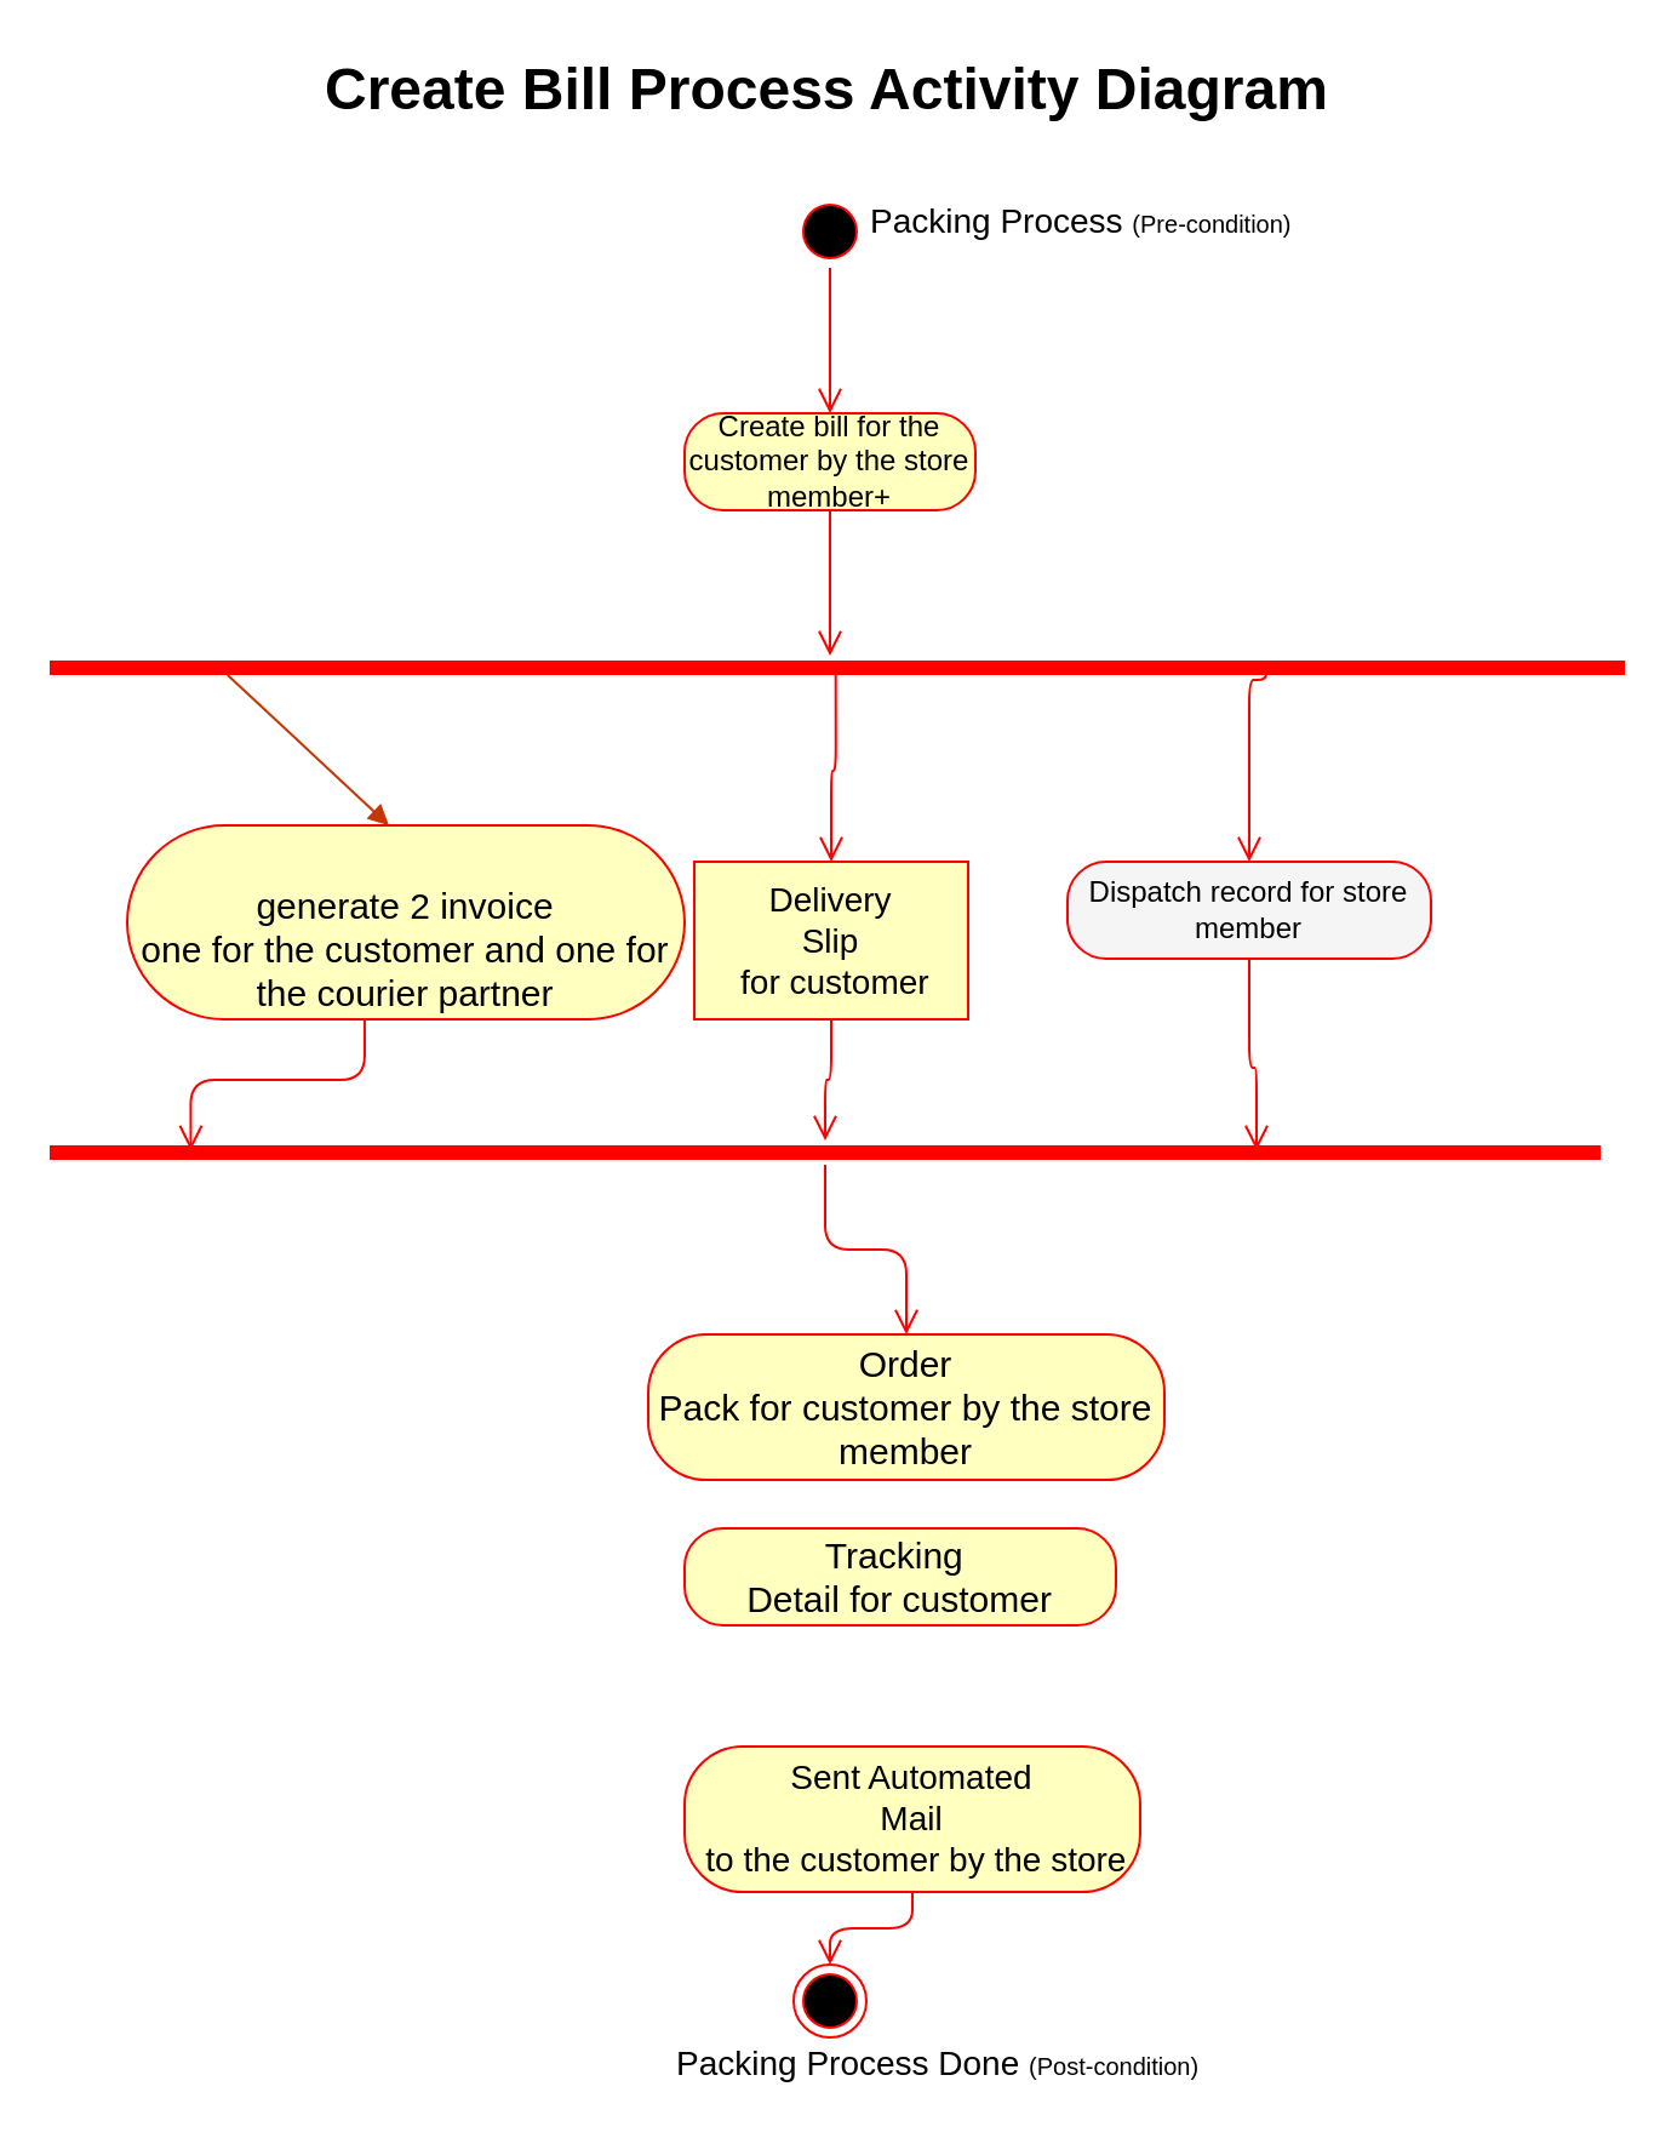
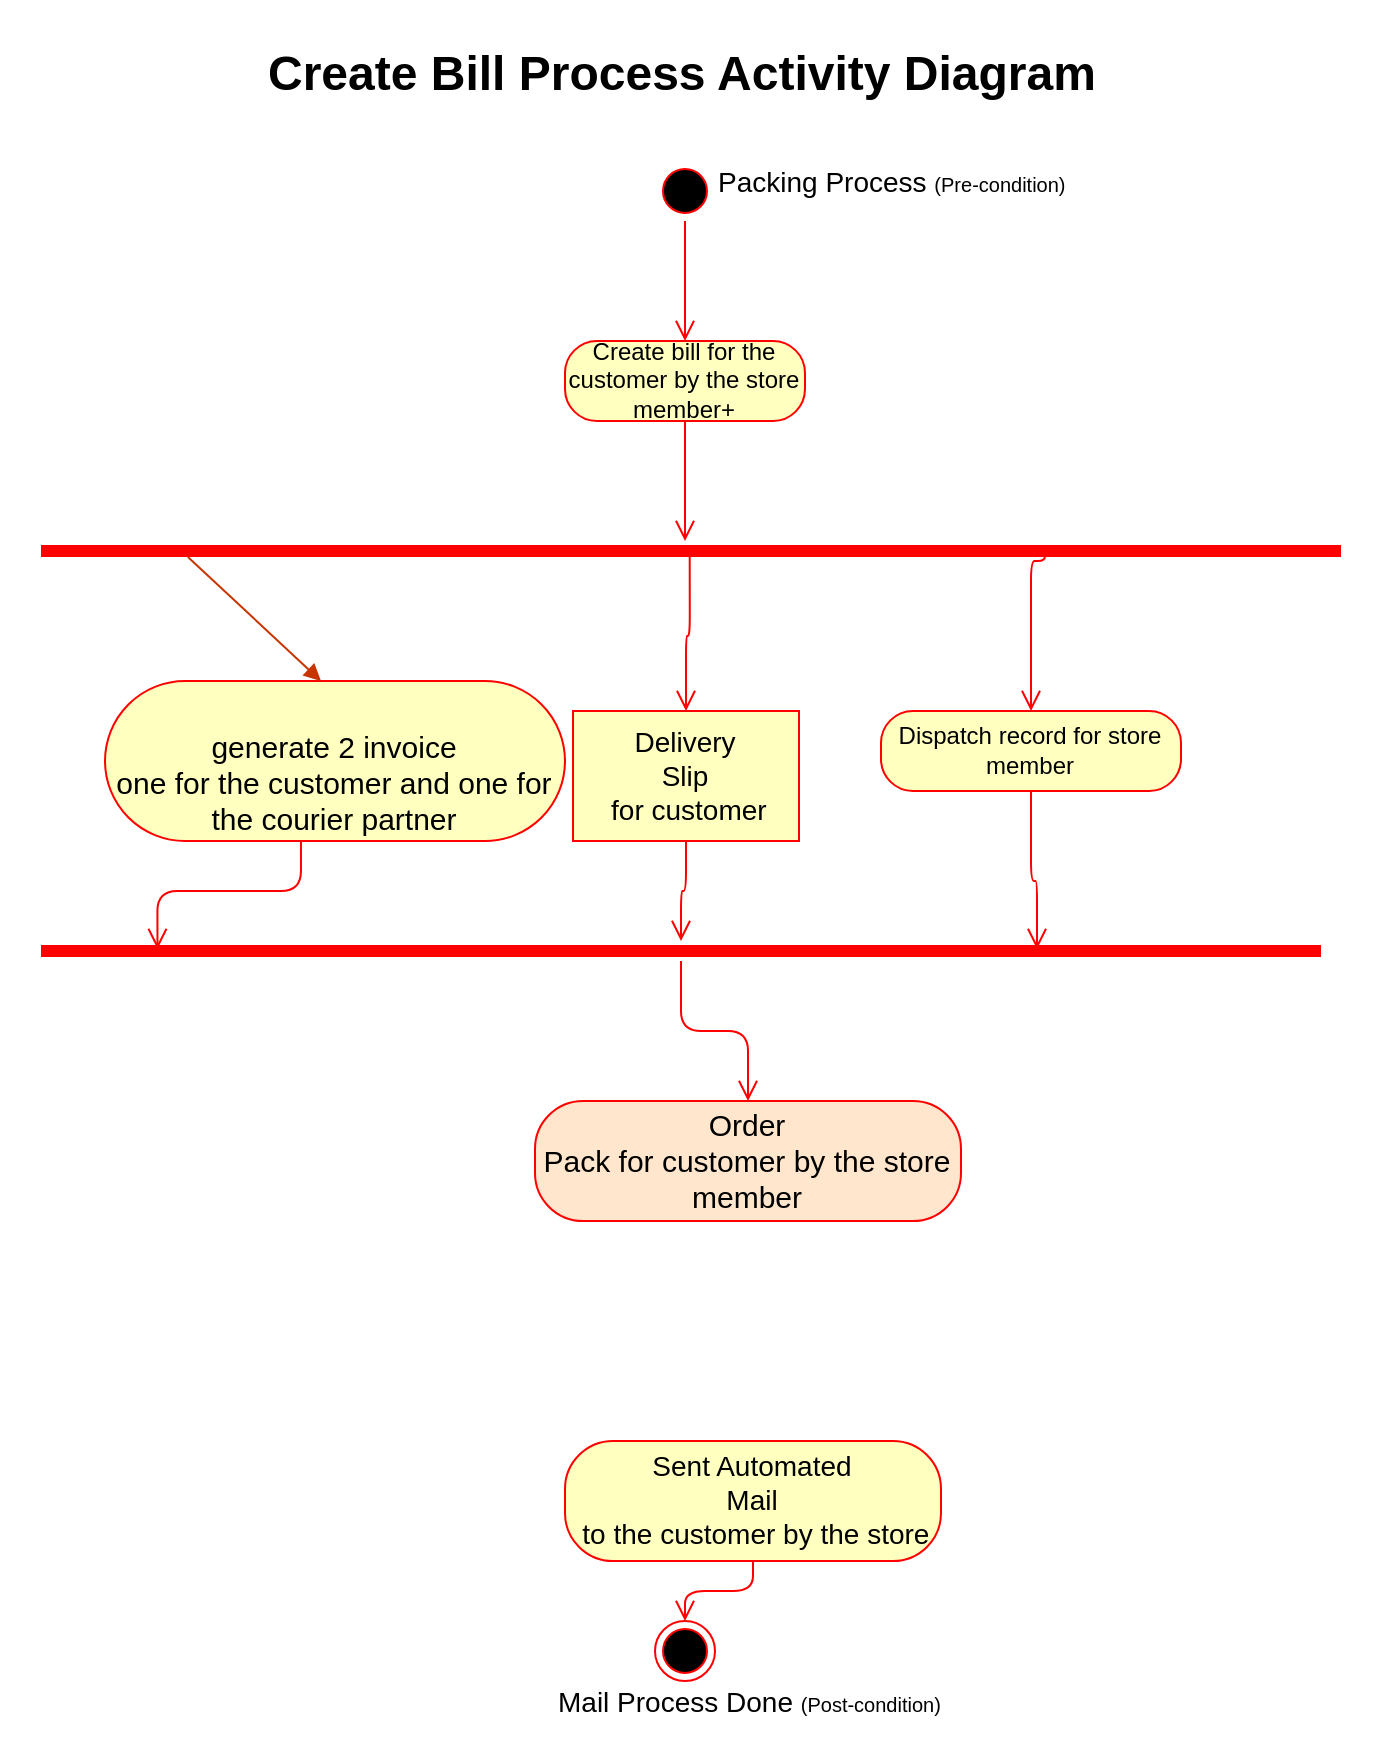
  <mxCell id="0" />
  <mxCell id="1" parent="0" />
  <mxCell id="2" value="" style="ellipse;html=1;shape=startState;fillColor=#000000;strokeColor=#ff0000;" parent="1" vertex="1"><mxGeometry x="327" y="80" width="30" height="30" as="geometry" /></mxCell>
  <mxCell id="3" value="" style="edgeStyle=orthogonalEdgeStyle;html=1;verticalAlign=bottom;endArrow=open;endSize=8;strokeColor=#ff0000;" parent="1" source="2" edge="1"><mxGeometry relative="1" as="geometry"><mxPoint x="342" y="170" as="targetPoint" /></mxGeometry></mxCell>
  <mxCell id="4" value="Create Bill Process Activity Diagram" style="text;html=1;resizable=0;points=[];autosize=1;align=left;verticalAlign=top;spacingTop=-4;fontSize=24;fontStyle=1;strokeWidth=4;shadow=1;" parent="1" vertex="1"><mxGeometry x="132" y="20" width="290" height="20" as="geometry" /></mxCell>
  <mxCell id="5" value="Packing Process &lt;font style=&quot;font-size: 10px&quot;&gt;(Pre-condition)&lt;/font&gt;" style="text;html=1;resizable=0;points=[];autosize=1;align=left;verticalAlign=top;spacingTop=-4;fontSize=14;" parent="1" vertex="1"><mxGeometry x="357" y="80" width="190" height="20" as="geometry" /></mxCell>
  <mxCell id="6" value="Create bill for the customer by the store member+" style="rounded=1;whiteSpace=wrap;html=1;arcSize=40;fontColor=#000000;fillColor=#ffffc0;strokeColor=#ff0000;" parent="1" vertex="1"><mxGeometry x="282" y="170" width="120" height="40" as="geometry" /></mxCell>
  <mxCell id="7" value="" style="edgeStyle=orthogonalEdgeStyle;html=1;verticalAlign=bottom;endArrow=open;endSize=8;strokeColor=#ff0000;fontSize=14;" parent="1" source="6" edge="1"><mxGeometry relative="1" as="geometry"><mxPoint x="342" y="270" as="targetPoint" /></mxGeometry></mxCell>
  <mxCell id="8" value="" style="shape=line;html=1;strokeWidth=6;strokeColor=#ff0000;fontSize=14;" parent="1" vertex="1"><mxGeometry x="20" y="270" width="650" height="10" as="geometry" /></mxCell>
  <mxCell id="9" value="" style="shape=line;html=1;strokeWidth=6;strokeColor=#ff0000;fontSize=14;" parent="1" vertex="1"><mxGeometry x="20" y="470" width="640" height="10" as="geometry" /></mxCell>
  <mxCell id="10" value="" style="edgeStyle=orthogonalEdgeStyle;html=1;verticalAlign=bottom;endArrow=open;endSize=8;strokeColor=#ff0000;fontSize=14;exitX=0.499;exitY=0.6;exitDx=0;exitDy=0;exitPerimeter=0;entryX=0.5;entryY=0;entryDx=0;entryDy=0;" parent="1" source="8" target="13" edge="1"><mxGeometry relative="1" as="geometry"><mxPoint x="342" y="350" as="targetPoint" /><mxPoint x="341" y="280" as="sourcePoint" /></mxGeometry></mxCell>
  <mxCell id="11" value="" style="edgeStyle=orthogonalEdgeStyle;html=1;verticalAlign=bottom;endArrow=open;endSize=8;strokeColor=#ff0000;fontSize=14;entryX=0.5;entryY=0;entryDx=0;entryDy=0;" parent="1" target="14" edge="1"><mxGeometry relative="1" as="geometry"><mxPoint x="540" y="340" as="targetPoint" /><mxPoint x="522" y="275" as="sourcePoint" /><Array as="points"><mxPoint x="522" y="280" /><mxPoint x="515" y="280" /></Array></mxGeometry></mxCell>
  <mxCell id="12" value="&lt;font style=&quot;font-size: 15px&quot;&gt;&lt;br&gt;&lt;/font&gt;&lt;div&gt;&lt;font style=&quot;font-size: 15px&quot;&gt;generate 2 invoice&lt;br&gt;&lt;/font&gt;&lt;/div&gt;&lt;div&gt;&lt;font style=&quot;font-size: 15px&quot;&gt;one for the customer and one for the courier partner&lt;br&gt;&lt;/font&gt;&lt;/div&gt;" style="rounded=1;whiteSpace=wrap;html=1;arcSize=50;fontColor=#000000;fillColor=#ffffc0;strokeColor=#ff0000;verticalAlign=top;" parent="1" vertex="1"><mxGeometry x="52" y="340" width="230" height="80" as="geometry" /></mxCell>
  <mxCell id="13" value="&lt;font style=&quot;font-size: 14px&quot;&gt;Delivery&lt;br&gt;Slip&lt;br&gt;&lt;/font&gt;&lt;font style=&quot;font-size: 14px&quot;&gt;&amp;nbsp;for customer&lt;/font&gt;" style="whiteSpace=wrap;html=1;arcSize=40;fontColor=#000000;fillColor=#ffffc0;strokeColor=#ff0000;rounded=0;" parent="1" vertex="1"><mxGeometry x="286" y="355" width="113" height="65" as="geometry" /></mxCell>
- <mxCell id="14" value="Dispatch record for store member" style="rounded=1;whiteSpace=wrap;html=1;arcSize=40;fontColor=#000000;fillColor=#f5f5f5;strokeColor=#ff0000;" parent="1" vertex="1"><mxGeometry x="440" y="355" width="150" height="40" as="geometry" /></mxCell>
+ <mxCell id="14" value="Dispatch record for store member" style="rounded=1;whiteSpace=wrap;html=1;arcSize=40;fontColor=#000000;fillColor=#ffffc0;strokeColor=#ff0000;" parent="1" vertex="1"><mxGeometry x="440" y="355" width="150" height="40" as="geometry" /></mxCell>
  <mxCell id="15" value="" style="edgeStyle=orthogonalEdgeStyle;html=1;verticalAlign=bottom;endArrow=open;endSize=8;strokeColor=#ff0000;fontSize=14;entryX=0.091;entryY=0.4;entryDx=0;entryDy=0;entryPerimeter=0;exitX=0.426;exitY=1;exitDx=0;exitDy=0;exitPerimeter=0;" parent="1" source="12" target="9" edge="1"><mxGeometry relative="1" as="geometry"><mxPoint x="150" y="460" as="targetPoint" /><mxPoint x="150" y="530" as="sourcePoint" /><Array as="points" /></mxGeometry></mxCell>
  <mxCell id="16" value="" style="edgeStyle=orthogonalEdgeStyle;html=1;verticalAlign=bottom;endArrow=open;endSize=8;strokeColor=#ff0000;fontSize=14;exitX=0.5;exitY=1;exitDx=0;exitDy=0;" parent="1" source="13" target="9" edge="1"><mxGeometry relative="1" as="geometry"><mxPoint x="342.8" y="483.5" as="targetPoint" /><mxPoint x="343" y="400" as="sourcePoint" /><Array as="points" /></mxGeometry></mxCell>
  <mxCell id="17" value="" style="edgeStyle=orthogonalEdgeStyle;html=1;verticalAlign=bottom;endArrow=open;endSize=8;strokeColor=#ff0000;fontSize=14;exitX=0.5;exitY=1;exitDx=0;exitDy=0;" parent="1" source="14" edge="1"><mxGeometry relative="1" as="geometry"><mxPoint x="518" y="474" as="targetPoint" /><mxPoint x="539.7" y="400.2" as="sourcePoint" /><Array as="points"><mxPoint x="515" y="440" /><mxPoint x="518" y="440" /></Array></mxGeometry></mxCell>
  <mxCell id="18" value="" style="edgeStyle=orthogonalEdgeStyle;html=1;verticalAlign=bottom;endArrow=open;endSize=8;strokeColor=#ff0000;fontSize=14;entryX=0.5;entryY=0;entryDx=0;entryDy=0;" parent="1" source="9" target="19" edge="1"><mxGeometry relative="1" as="geometry"><mxPoint x="342" y="530" as="targetPoint" /><mxPoint x="341.429" y="490.048" as="sourcePoint" /><Array as="points" /></mxGeometry></mxCell>
- <mxCell id="19" value="&lt;font style=&quot;font-size: 15px&quot;&gt;Order&lt;br&gt;Pack for customer by the store member&lt;br&gt;&lt;/font&gt;" style="rounded=1;whiteSpace=wrap;html=1;arcSize=40;fontColor=#000000;fillColor=#ffffc0;strokeColor=#ff0000;" parent="1" vertex="1"><mxGeometry x="267" y="550" width="213" height="60" as="geometry" /></mxCell>
- <mxCell id="20" value="&lt;font style=&quot;font-size: 15px&quot;&gt;Tracking&amp;nbsp;&lt;br&gt;Detail for customer&lt;br&gt;&lt;/font&gt;" style="rounded=1;whiteSpace=wrap;html=1;arcSize=40;fontColor=#000000;fillColor=#ffffc0;strokeColor=#ff0000;" parent="1" vertex="1"><mxGeometry x="282" y="630" width="178" height="40" as="geometry" /></mxCell>
+ <mxCell id="19" value="&lt;font style=&quot;font-size: 15px&quot;&gt;Order&lt;br&gt;Pack for customer by the store member&lt;br&gt;&lt;/font&gt;" style="rounded=1;whiteSpace=wrap;html=1;arcSize=40;fontColor=#000000;fillColor=#ffe6cc;strokeColor=#ff0000;" parent="1" vertex="1"><mxGeometry x="267" y="550" width="213" height="60" as="geometry" /></mxCell>
  <mxCell id="21" value="&lt;font style=&quot;font-size: 14px&quot;&gt;Sent Automated&lt;br&gt;Mail&lt;br&gt;&lt;/font&gt;&lt;font style=&quot;font-size: 14px&quot;&gt;&amp;nbsp;to the customer by the store &lt;br&gt;&lt;/font&gt;" style="rounded=1;whiteSpace=wrap;html=1;arcSize=40;fontColor=#000000;fillColor=#ffffc0;strokeColor=#ff0000;" parent="1" vertex="1"><mxGeometry x="282" y="720" width="188" height="60" as="geometry" /></mxCell>
  <mxCell id="22" value="" style="edgeStyle=orthogonalEdgeStyle;html=1;verticalAlign=bottom;endArrow=open;endSize=8;strokeColor=#ff0000;fontSize=14;entryX=0.5;entryY=0;entryDx=0;entryDy=0;exitX=0.5;exitY=1;exitDx=0;exitDy=0;" parent="1" source="21" target="23" edge="1"><mxGeometry relative="1" as="geometry"><mxPoint x="341.905" y="822.857" as="targetPoint" /><mxPoint x="341.405" y="770" as="sourcePoint" /><Array as="points" /></mxGeometry></mxCell>
  <mxCell id="23" value="" style="ellipse;html=1;shape=endState;fillColor=#000000;strokeColor=#ff0000;fontSize=14;" parent="1" vertex="1"><mxGeometry x="327" y="810" width="30" height="30" as="geometry" /></mxCell>
- <mxCell id="24" value="Packing Process Done&amp;nbsp;&lt;span style=&quot;font-size: 10px&quot;&gt;(Post-condition)&lt;/span&gt;" style="text;html=1;resizable=0;points=[];autosize=1;align=left;verticalAlign=top;spacingTop=-4;fontSize=14;" parent="1" vertex="1"><mxGeometry x="277" y="840" width="230" height="20" as="geometry" /></mxCell>
+ <mxCell id="24" value="Mail Process Done&amp;nbsp;&lt;span style=&quot;font-size: 10px&quot;&gt;(Post-condition)&lt;/span&gt;" style="text;html=1;resizable=0;points=[];autosize=1;align=left;verticalAlign=top;spacingTop=-4;fontSize=14;" parent="1" vertex="1"><mxGeometry x="277" y="840" width="230" height="20" as="geometry" /></mxCell>
  <mxCell id="25" value="" style="html=1;verticalAlign=bottom;endArrow=block;exitX=0.113;exitY=0.8;exitDx=0;exitDy=0;exitPerimeter=0;fillColor=#fa6800;strokeColor=#C73500;" edge="1" parent="1" source="8"><mxGeometry width="80" relative="1" as="geometry"><mxPoint x="160" y="290" as="sourcePoint" /><mxPoint x="160" y="340" as="targetPoint" /></mxGeometry></mxCell>
